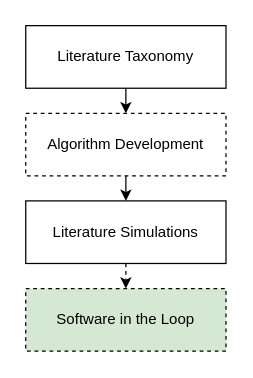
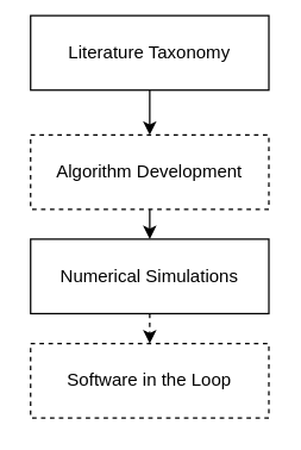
  <mxCell id="0" />
  <mxCell id="1" parent="0" />
  <mxCell id="2" style="edgeStyle=orthogonalEdgeStyle;rounded=0;orthogonalLoop=1;jettySize=auto;html=1;exitX=0.5;exitY=1;exitDx=0;exitDy=0;entryX=0.5;entryY=0;entryDx=0;entryDy=0;" edge="1" parent="1" source="3" target="5"><mxGeometry relative="1" as="geometry" /></mxCell>
  <mxCell id="3" value="Algorithm Development" style="rounded=0;whiteSpace=wrap;html=1;dashed=1;" vertex="1" parent="1"><mxGeometry x="20" y="90" width="160" height="50" as="geometry" /></mxCell>
  <mxCell id="4" style="edgeStyle=orthogonalEdgeStyle;rounded=0;orthogonalLoop=1;jettySize=auto;html=1;exitX=0.5;exitY=1;exitDx=0;exitDy=0;entryX=0.5;entryY=0;entryDx=0;entryDy=0;dashed=1;" edge="1" parent="1" source="5" target="6"><mxGeometry relative="1" as="geometry" /></mxCell>
- <mxCell id="5" value="Literature Simulations" style="rounded=0;whiteSpace=wrap;html=1;" vertex="1" parent="1"><mxGeometry x="20" y="160" width="160" height="50" as="geometry" /></mxCell>
- <mxCell id="6" value="&lt;div&gt;Software in the Loop&lt;/div&gt;" style="rounded=0;whiteSpace=wrap;html=1;dashed=1;fillColor=#d5e8d4;" vertex="1" parent="1"><mxGeometry x="20" y="230" width="160" height="50" as="geometry" /></mxCell>
+ <mxCell id="5" value="Numerical Simulations" style="rounded=0;whiteSpace=wrap;html=1;" vertex="1" parent="1"><mxGeometry x="20" y="160" width="160" height="50" as="geometry" /></mxCell>
+ <mxCell id="6" value="&lt;div&gt;Software in the Loop&lt;/div&gt;" style="rounded=0;whiteSpace=wrap;html=1;dashed=1;" vertex="1" parent="1"><mxGeometry x="20" y="230" width="160" height="50" as="geometry" /></mxCell>
  <mxCell id="7" style="edgeStyle=orthogonalEdgeStyle;rounded=0;orthogonalLoop=1;jettySize=auto;html=1;exitX=0.5;exitY=1;exitDx=0;exitDy=0;entryX=0.5;entryY=0;entryDx=0;entryDy=0;" edge="1" parent="1" source="8" target="3"><mxGeometry relative="1" as="geometry" /></mxCell>
- <mxCell id="8" value="Literature Taxonomy" style="rounded=0;whiteSpace=wrap;html=1;" vertex="1" parent="1"><mxGeometry x="20" y="20" width="160" height="50" as="geometry" /></mxCell>
+ <mxCell id="8" value="Literature Taxonomy" style="rounded=0;whiteSpace=wrap;html=1;" vertex="1" parent="1"><mxGeometry x="20" y="10" width="160" height="50" as="geometry" /></mxCell>
